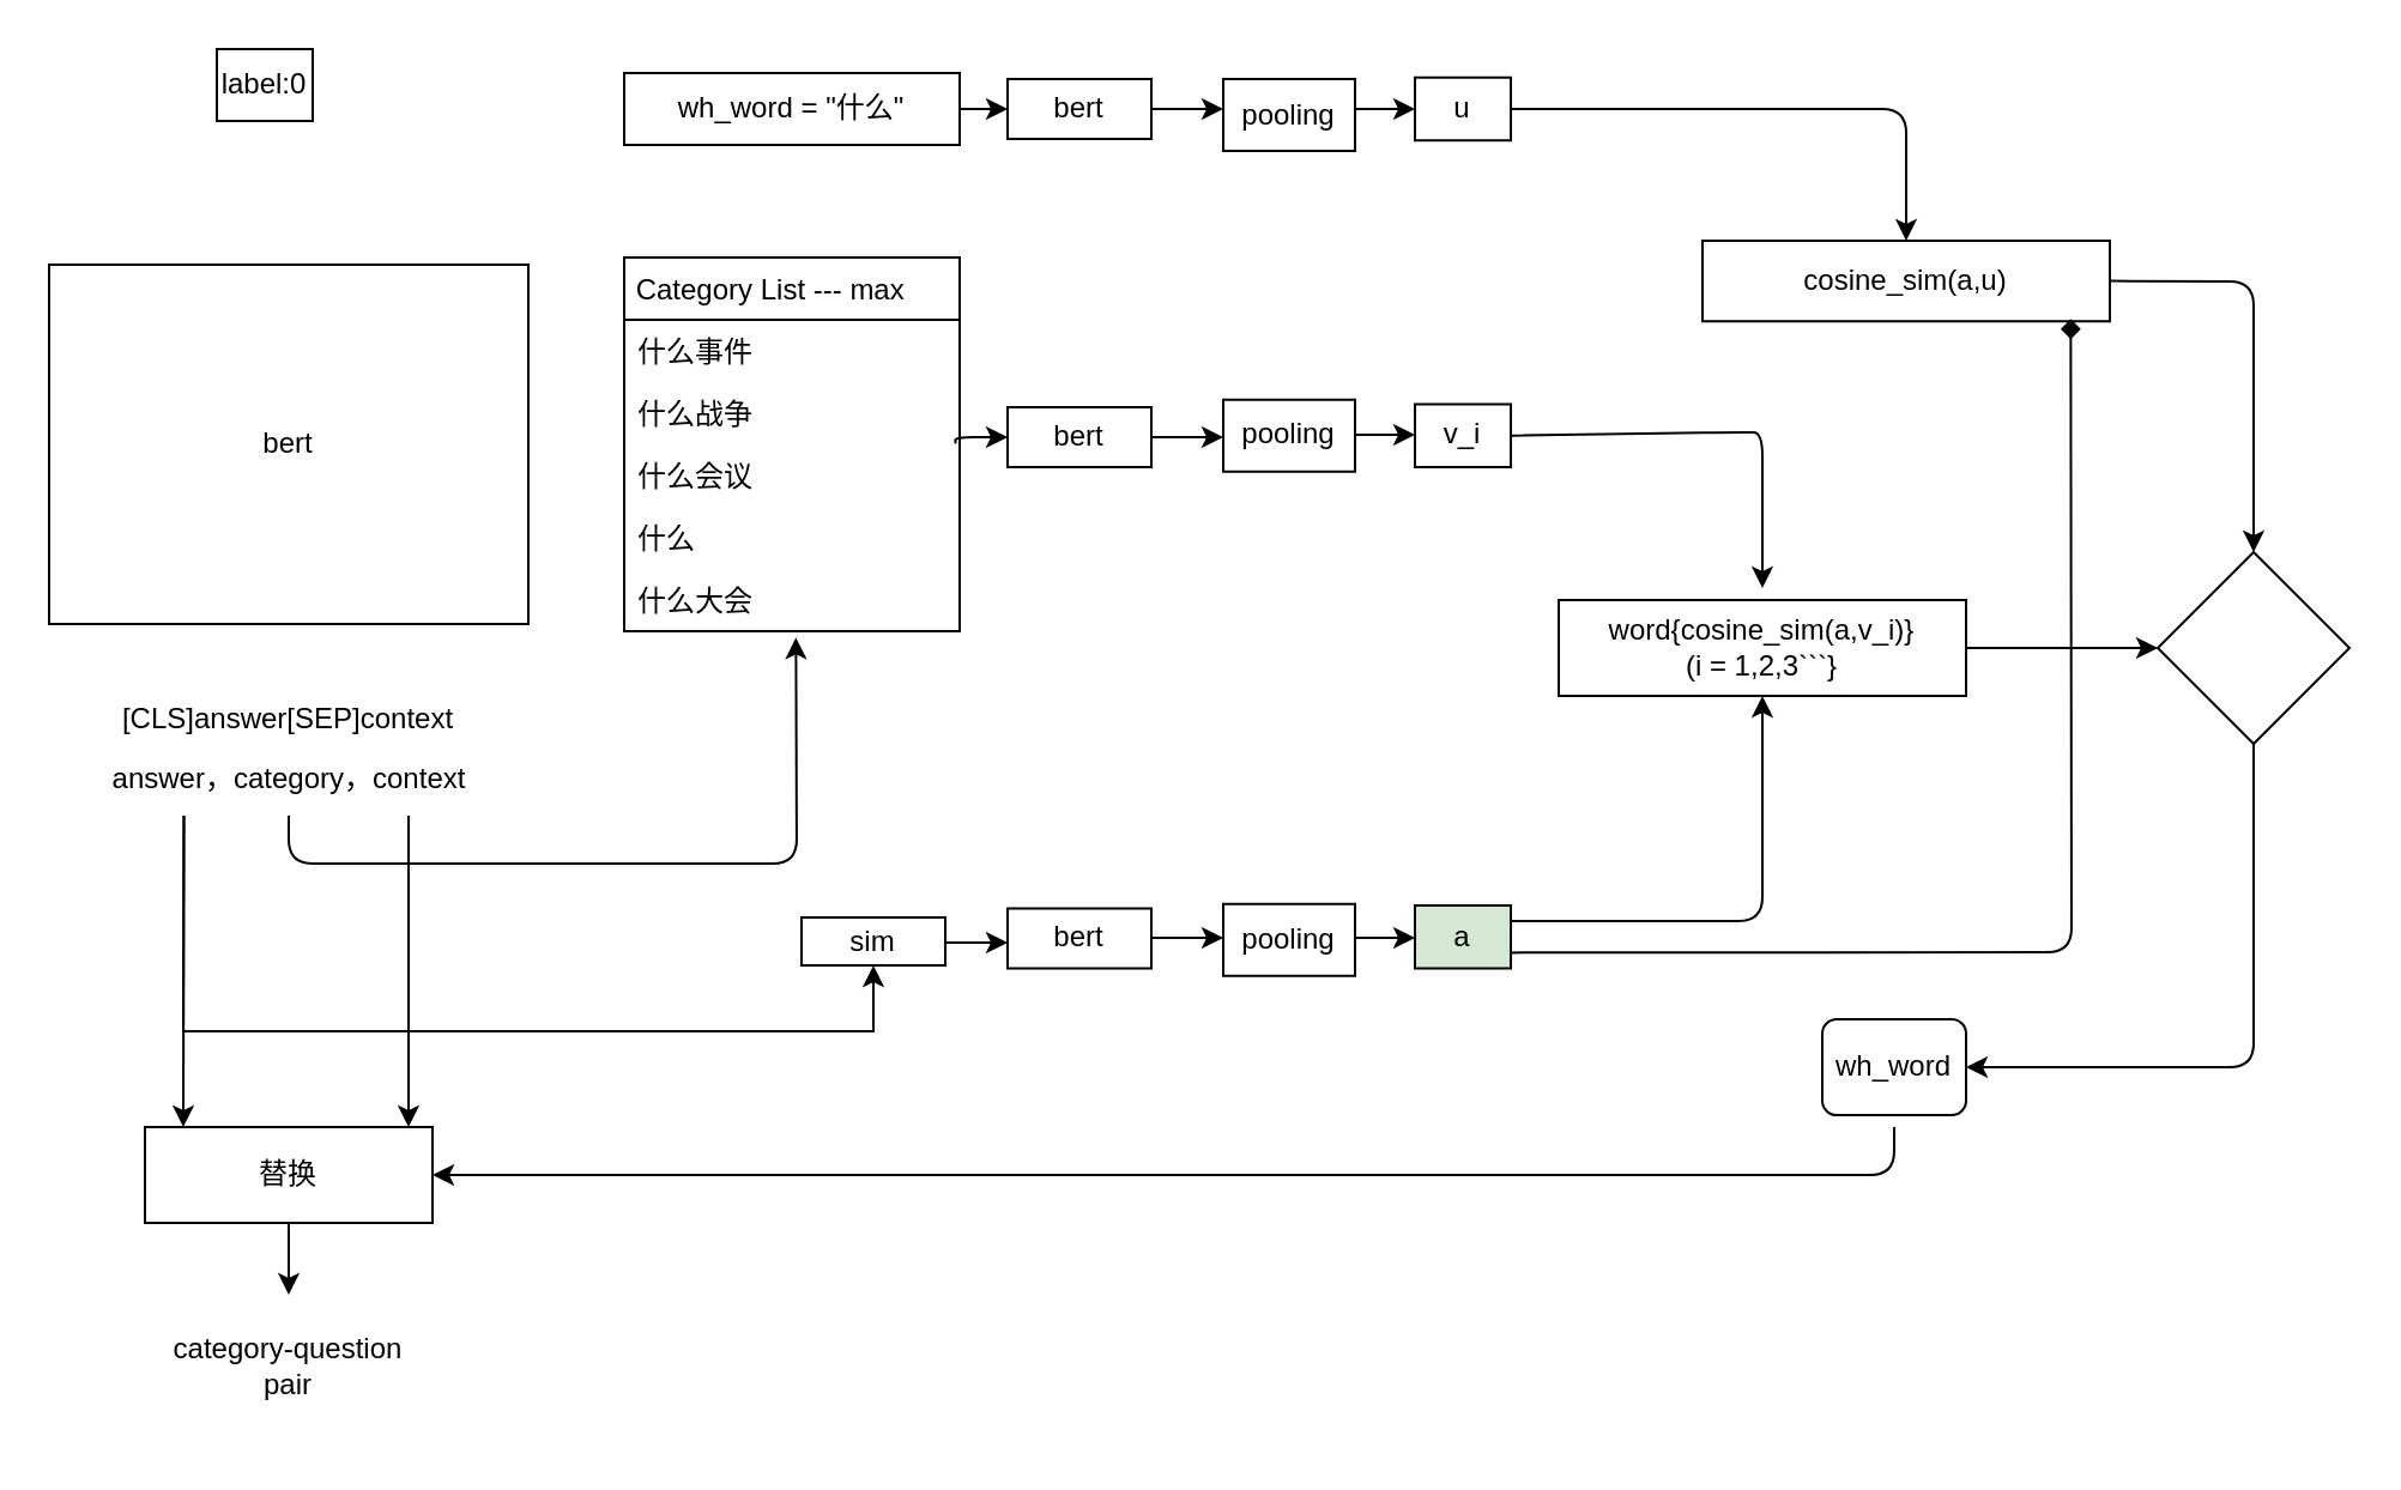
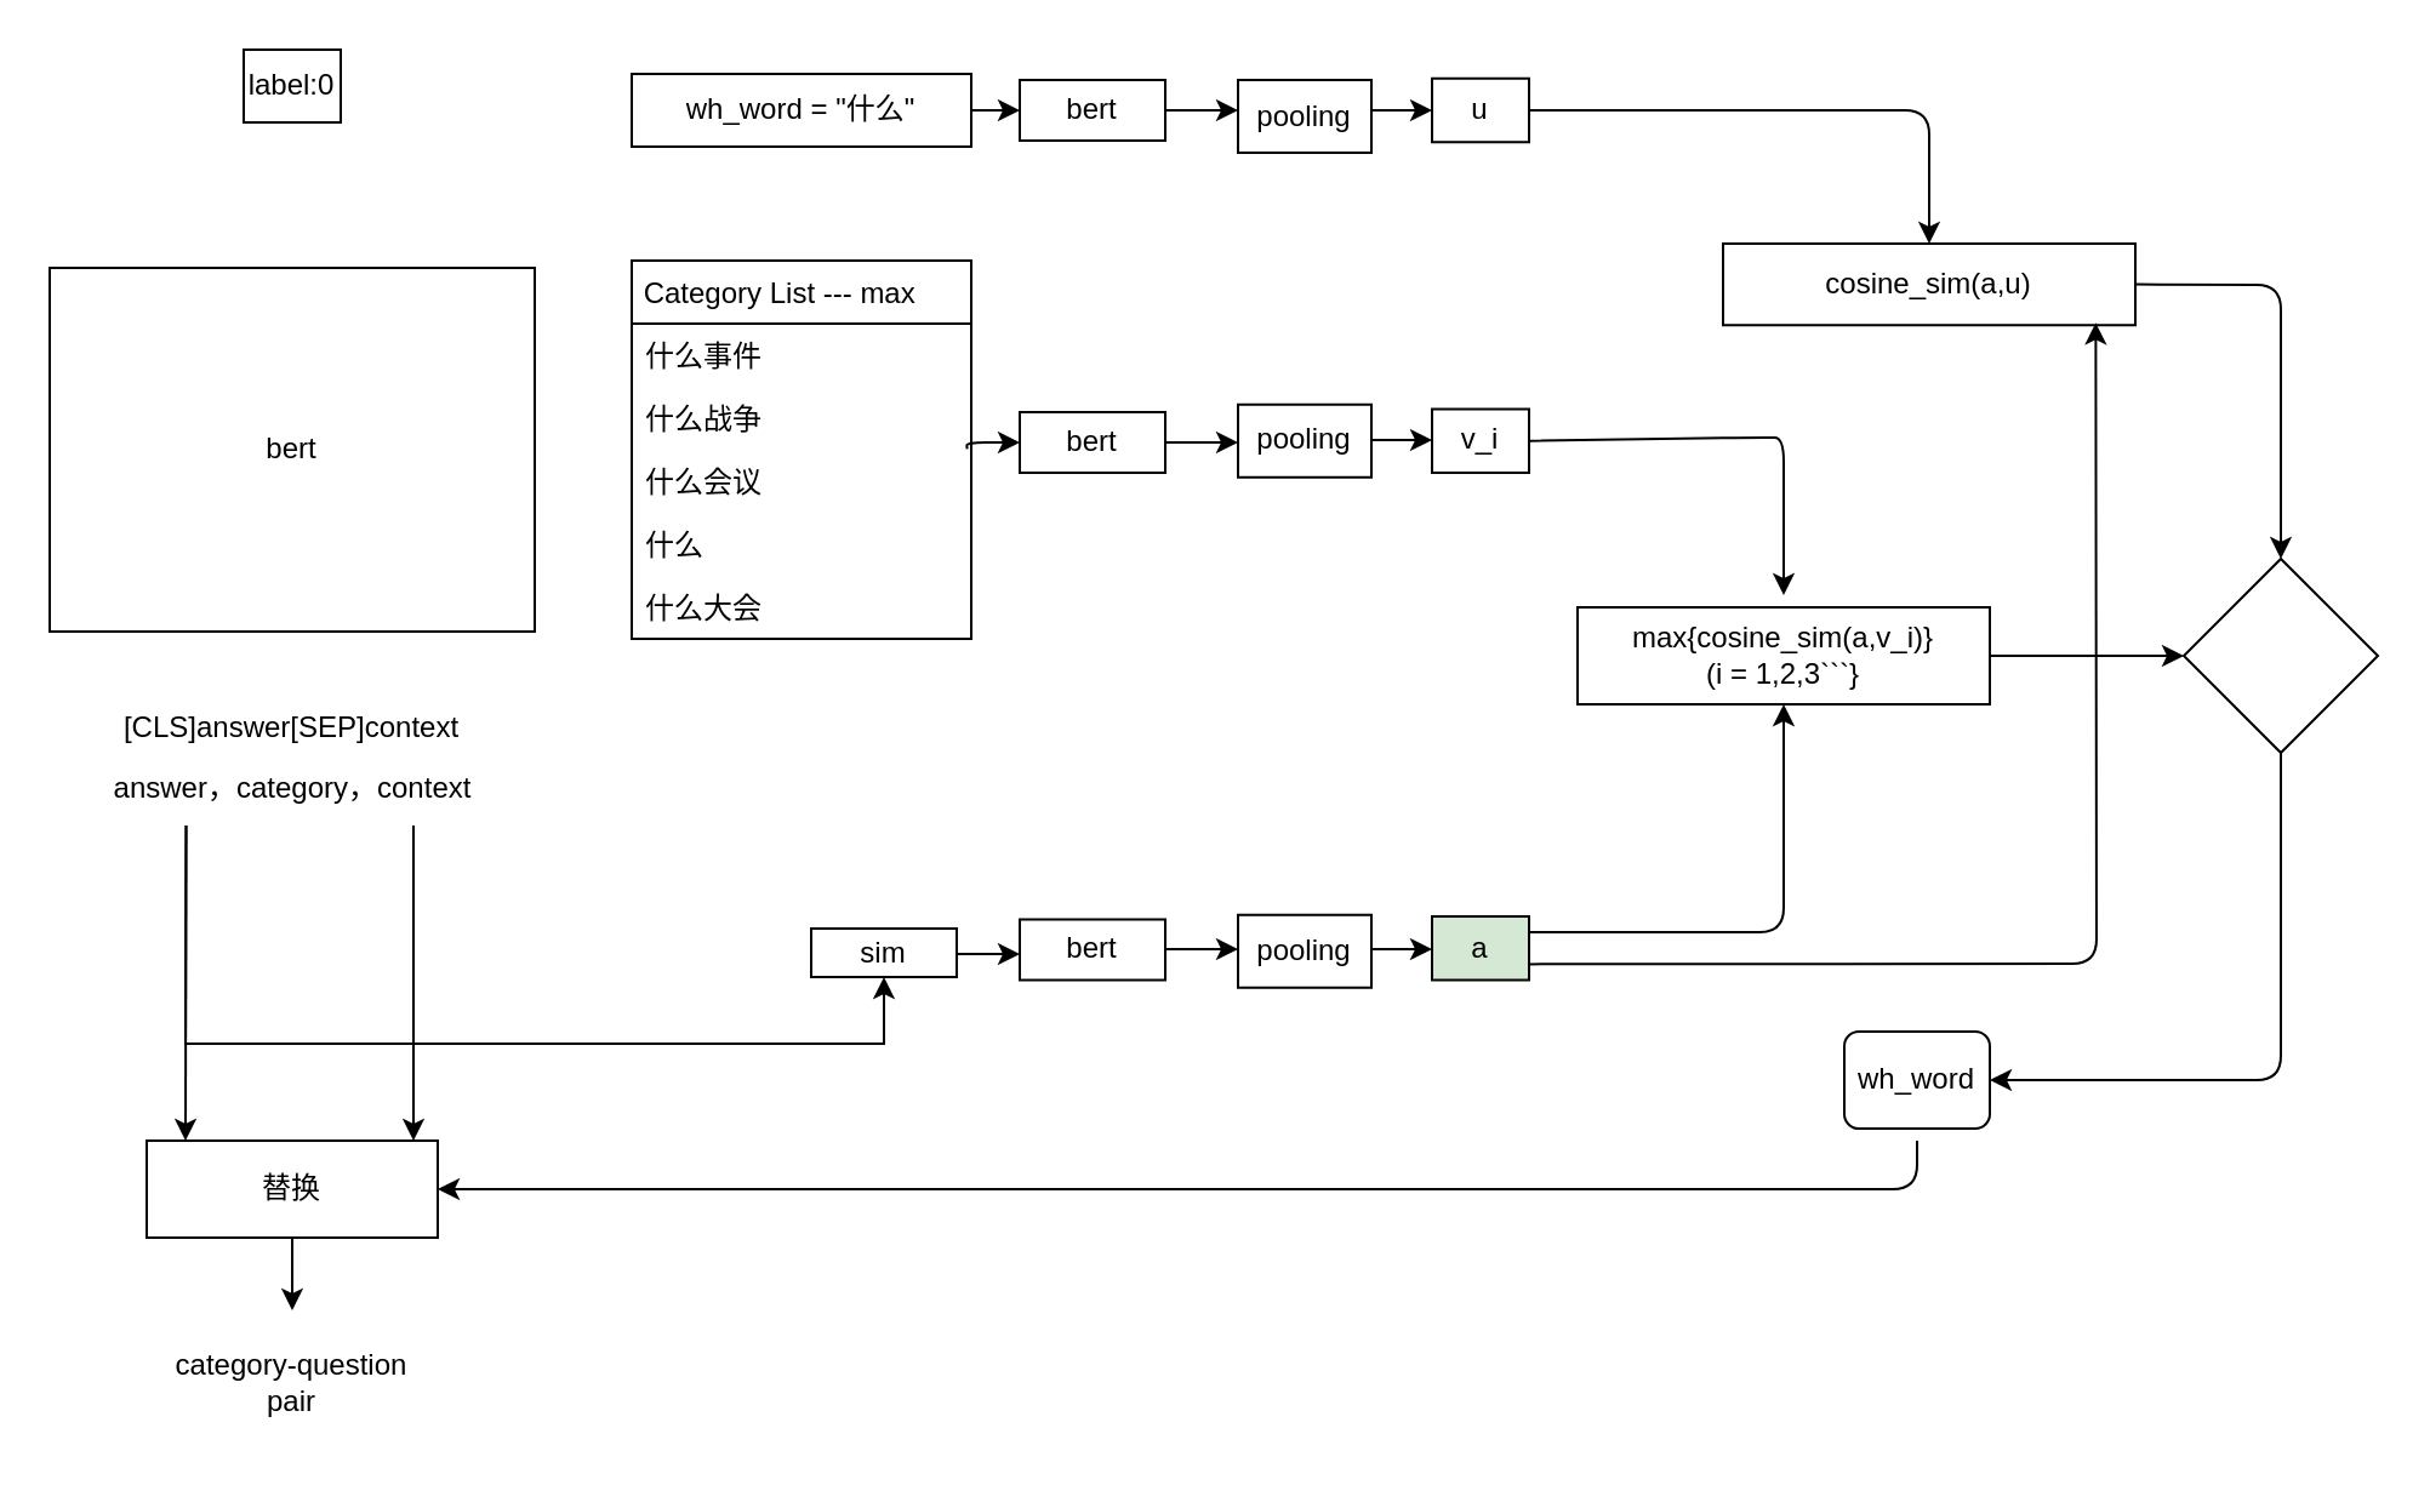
  <mxCell id="0" />
  <mxCell id="1" parent="0" />
- <mxCell id="2" value="label:0" style="rounded=0;whiteSpace=wrap;html=1;" vertex="1" parent="1"><mxGeometry x="90" y="20" width="40" height="30" as="geometry" /></mxCell>
+ <mxCell id="2" value="label:0" style="rounded=0;whiteSpace=wrap;html=1;" vertex="1" parent="1"><mxGeometry x="100" y="20" width="40" height="30" as="geometry" /></mxCell>
  <mxCell id="3" value="bert" style="rounded=0;whiteSpace=wrap;html=1;" vertex="1" parent="1"><mxGeometry x="20" y="110" width="200" height="150" as="geometry" /></mxCell>
  <mxCell id="4" value="wh_word = &quot;什么&quot;" style="rounded=0;whiteSpace=wrap;html=1;" vertex="1" parent="1"><mxGeometry x="260" y="30" width="140" height="30" as="geometry" /></mxCell>
  <mxCell id="5" value="[CLS]answer[SEP]context" style="text;html=1;strokeColor=none;fillColor=none;align=center;verticalAlign=middle;whiteSpace=wrap;rounded=0;" vertex="1" parent="1"><mxGeometry x="100" y="290" width="40" height="20" as="geometry" /></mxCell>
  <mxCell id="6" value="answer，category，context" style="text;html=1;strokeColor=none;fillColor=none;align=center;verticalAlign=middle;whiteSpace=wrap;rounded=0;" vertex="1" parent="1"><mxGeometry x="32.5" y="310" width="175" height="30" as="geometry" /></mxCell>
  <mxCell id="7" value=" Category List --- max" style="swimlane;fontStyle=0;childLayout=stackLayout;horizontal=1;startSize=26;horizontalStack=0;resizeParent=1;resizeParentMax=0;resizeLast=0;collapsible=1;marginBottom=0;align=left;" vertex="1" parent="1"><mxGeometry x="260" y="107" width="140" height="156" as="geometry"><mxRectangle x="344" y="264" width="150" height="26" as="alternateBounds" /></mxGeometry></mxCell>
  <mxCell id="8" value="什么事件" style="text;strokeColor=none;fillColor=none;align=left;verticalAlign=top;spacingLeft=4;spacingRight=4;overflow=hidden;rotatable=0;points=[[0,0.5],[1,0.5]];portConstraint=eastwest;" vertex="1" parent="7"><mxGeometry y="26" width="140" height="26" as="geometry" /></mxCell>
  <mxCell id="9" value="什么战争" style="text;strokeColor=none;fillColor=none;align=left;verticalAlign=top;spacingLeft=4;spacingRight=4;overflow=hidden;rotatable=0;points=[[0,0.5],[1,0.5]];portConstraint=eastwest;" vertex="1" parent="7"><mxGeometry y="52" width="140" height="26" as="geometry" /></mxCell>
  <mxCell id="10" value="什么会议" style="text;strokeColor=none;fillColor=none;align=left;verticalAlign=top;spacingLeft=4;spacingRight=4;overflow=hidden;rotatable=0;points=[[0,0.5],[1,0.5]];portConstraint=eastwest;" vertex="1" parent="7"><mxGeometry y="78" width="140" height="26" as="geometry" /></mxCell>
  <mxCell id="11" value="什么" style="text;fillColor=none;align=left;verticalAlign=top;spacingLeft=4;spacingRight=4;overflow=hidden;rotatable=0;points=[[0,0.5],[1,0.5]];portConstraint=eastwest;labelBorderColor=none;" vertex="1" parent="7"><mxGeometry y="104" width="140" height="26" as="geometry" /></mxCell>
  <mxCell id="12" value="什么大会" style="text;strokeColor=none;fillColor=none;align=left;verticalAlign=top;spacingLeft=4;spacingRight=4;overflow=hidden;rotatable=0;points=[[0,0.5],[1,0.5]];portConstraint=eastwest;" vertex="1" parent="7"><mxGeometry y="130" width="140" height="26" as="geometry" /></mxCell>
  <mxCell id="13" value="" style="edgeStyle=elbowEdgeStyle;rounded=0;orthogonalLoop=1;jettySize=auto;elbow=vertical;html=1;" edge="1" parent="1" source="14" target="26"><mxGeometry relative="1" as="geometry" /></mxCell>
  <mxCell id="14" value="sim" style="text;html=1;fillColor=none;align=center;verticalAlign=middle;whiteSpace=wrap;rounded=0;strokeColor=#000000;" vertex="1" parent="1"><mxGeometry x="334" y="382.5" width="60" height="20" as="geometry" /></mxCell>
  <mxCell id="15" value="" style="endArrow=classic;html=1;exitX=0.25;exitY=1;exitDx=0;exitDy=0;entryX=0.5;entryY=1;entryDx=0;entryDy=0;rounded=0;" edge="1" parent="1" source="6" target="14"><mxGeometry width="50" height="50" relative="1" as="geometry"><mxPoint x="330" y="250" as="sourcePoint" /><mxPoint x="380" y="200" as="targetPoint" /><Array as="points"><mxPoint x="76" y="430" /><mxPoint x="364" y="430" /></Array></mxGeometry></mxCell>
- <mxCell id="16" value="" style="endArrow=classic;html=1;exitX=0.5;exitY=1;exitDx=0;exitDy=0;entryX=0.512;entryY=1.103;entryDx=0;entryDy=0;entryPerimeter=0;" edge="1" parent="1" source="6" target="12"><mxGeometry width="50" height="50" relative="1" as="geometry"><mxPoint x="330" y="260" as="sourcePoint" /><mxPoint x="380" y="210" as="targetPoint" /><Array as="points"><mxPoint x="120" y="360" /><mxPoint x="240" y="360" /><mxPoint x="332" y="360" /></Array></mxGeometry></mxCell>
  <mxCell id="17" value="wh_word" style="rounded=1;whiteSpace=wrap;html=1;strokeColor=#000000;align=center;" vertex="1" parent="1"><mxGeometry x="760" y="425" width="60" height="40" as="geometry" /></mxCell>
  <mxCell id="18" value="" style="endArrow=classic;html=1;" edge="1" parent="1"><mxGeometry width="50" height="50" relative="1" as="geometry"><mxPoint x="170" y="340" as="sourcePoint" /><mxPoint x="170" y="470" as="targetPoint" /></mxGeometry></mxCell>
  <mxCell id="19" value="" style="endArrow=classic;html=1;exitX=0.25;exitY=1;exitDx=0;exitDy=0;" edge="1" parent="1" source="6"><mxGeometry width="50" height="50" relative="1" as="geometry"><mxPoint x="350" y="360" as="sourcePoint" /><mxPoint x="76" y="470" as="targetPoint" /></mxGeometry></mxCell>
  <mxCell id="20" value="替换" style="rounded=0;whiteSpace=wrap;html=1;strokeColor=#000000;align=center;" vertex="1" parent="1"><mxGeometry x="60" y="470" width="120" height="40" as="geometry" /></mxCell>
  <mxCell id="21" value="" style="endArrow=classic;html=1;exitX=0.5;exitY=1;exitDx=0;exitDy=0;" edge="1" parent="1" source="20"><mxGeometry width="50" height="50" relative="1" as="geometry"><mxPoint x="350" y="460" as="sourcePoint" /><mxPoint x="120" y="540" as="targetPoint" /></mxGeometry></mxCell>
  <mxCell id="22" value="category-question pair" style="rounded=1;whiteSpace=wrap;html=1;align=center;strokeColor=none;" vertex="1" parent="1"><mxGeometry x="60" y="540" width="120" height="60" as="geometry" /></mxCell>
  <mxCell id="23" value="" style="edgeStyle=elbowEdgeStyle;rounded=0;orthogonalLoop=1;jettySize=auto;elbow=vertical;html=1;" edge="1" parent="1" source="24" target="45"><mxGeometry relative="1" as="geometry" /></mxCell>
- <mxCell id="24" value="word{cosine_sim(a,v_i)}&lt;br&gt;(i = 1,2,3```}" style="rounded=0;whiteSpace=wrap;html=1;align=center;" vertex="1" parent="1"><mxGeometry x="650" y="250" width="170" height="40" as="geometry" /></mxCell>
+ <mxCell id="24" value="max{cosine_sim(a,v_i)}&lt;br&gt;(i = 1,2,3```}" style="rounded=0;whiteSpace=wrap;html=1;align=center;" vertex="1" parent="1"><mxGeometry x="650" y="250" width="170" height="40" as="geometry" /></mxCell>
  <mxCell id="25" value="" style="edgeStyle=elbowEdgeStyle;rounded=0;orthogonalLoop=1;jettySize=auto;elbow=vertical;html=1;" edge="1" parent="1" source="26" target="28"><mxGeometry relative="1" as="geometry" /></mxCell>
  <mxCell id="26" value="bert" style="rounded=0;whiteSpace=wrap;html=1;strokeColor=#000000;align=center;" vertex="1" parent="1"><mxGeometry x="420" y="378.75" width="60" height="25" as="geometry" /></mxCell>
  <mxCell id="27" value="" style="edgeStyle=elbowEdgeStyle;rounded=0;orthogonalLoop=1;jettySize=auto;elbow=vertical;html=1;" edge="1" parent="1" source="28" target="29"><mxGeometry relative="1" as="geometry" /></mxCell>
  <mxCell id="28" value="pooling" style="whiteSpace=wrap;html=1;rounded=0;" vertex="1" parent="1"><mxGeometry x="510" y="376.88" width="55" height="30" as="geometry" /></mxCell>
  <mxCell id="29" value="a" style="whiteSpace=wrap;html=1;rounded=0;fillColor=#d5e8d4;" vertex="1" parent="1"><mxGeometry x="590" y="377.5" width="40" height="26.25" as="geometry" /></mxCell>
  <mxCell id="30" value="" style="edgeStyle=elbowEdgeStyle;rounded=0;orthogonalLoop=1;jettySize=auto;elbow=vertical;html=1;" edge="1" parent="1" source="31" target="33"><mxGeometry relative="1" as="geometry" /></mxCell>
  <mxCell id="31" value="bert" style="rounded=0;whiteSpace=wrap;html=1;strokeColor=#000000;align=center;" vertex="1" parent="1"><mxGeometry x="420" y="169.5" width="60" height="25" as="geometry" /></mxCell>
  <mxCell id="32" value="" style="edgeStyle=elbowEdgeStyle;rounded=0;orthogonalLoop=1;jettySize=auto;elbow=vertical;html=1;" edge="1" parent="1" source="33" target="34"><mxGeometry relative="1" as="geometry" /></mxCell>
  <mxCell id="33" value="pooling" style="whiteSpace=wrap;html=1;rounded=0;" vertex="1" parent="1"><mxGeometry x="510" y="166.38" width="55" height="30" as="geometry" /></mxCell>
  <mxCell id="34" value="v_i" style="whiteSpace=wrap;html=1;rounded=0;" vertex="1" parent="1"><mxGeometry x="590" y="168.25" width="40" height="26.25" as="geometry" /></mxCell>
  <mxCell id="35" value="" style="edgeStyle=elbowEdgeStyle;rounded=0;orthogonalLoop=1;jettySize=auto;elbow=vertical;html=1;" edge="1" parent="1" source="36" target="38"><mxGeometry relative="1" as="geometry" /></mxCell>
  <mxCell id="36" value="bert" style="rounded=0;whiteSpace=wrap;html=1;strokeColor=#000000;align=center;" vertex="1" parent="1"><mxGeometry x="420" y="32.5" width="60" height="25" as="geometry" /></mxCell>
  <mxCell id="37" value="" style="edgeStyle=elbowEdgeStyle;rounded=0;orthogonalLoop=1;jettySize=auto;elbow=vertical;html=1;" edge="1" parent="1" source="38" target="39"><mxGeometry relative="1" as="geometry" /></mxCell>
  <mxCell id="38" value="pooling" style="whiteSpace=wrap;html=1;rounded=0;" vertex="1" parent="1"><mxGeometry x="510" y="32.5" width="55" height="30" as="geometry" /></mxCell>
  <mxCell id="39" value="u" style="whiteSpace=wrap;html=1;rounded=0;" vertex="1" parent="1"><mxGeometry x="590" y="31.87" width="40" height="26.25" as="geometry" /></mxCell>
  <mxCell id="40" value="cosine_sim(a,u)" style="rounded=0;whiteSpace=wrap;html=1;align=center;" vertex="1" parent="1"><mxGeometry x="710" y="100" width="170" height="33.62" as="geometry" /></mxCell>
  <mxCell id="41" value="" style="endArrow=classic;html=1;exitX=1;exitY=0.25;exitDx=0;exitDy=0;entryX=0.5;entryY=1;entryDx=0;entryDy=0;" edge="1" parent="1" source="29" target="24"><mxGeometry width="50" height="50" relative="1" as="geometry"><mxPoint x="700" y="260" as="sourcePoint" /><mxPoint x="750" y="210" as="targetPoint" /><Array as="points"><mxPoint x="735" y="384" /></Array></mxGeometry></mxCell>
- <mxCell id="42" value="" style="endArrow=diamond;html=1;exitX=1;exitY=0.75;exitDx=0;exitDy=0;entryX=0.904;entryY=0.972;entryDx=0;entryDy=0;entryPerimeter=0;" edge="1" parent="1" source="29" target="40"><mxGeometry width="50" height="50" relative="1" as="geometry"><mxPoint x="700" y="260" as="sourcePoint" /><mxPoint x="750" y="210" as="targetPoint" /><Array as="points"><mxPoint x="864" y="397" /></Array></mxGeometry></mxCell>
+ <mxCell id="42" value="" style="endArrow=classic;html=1;exitX=1;exitY=0.75;exitDx=0;exitDy=0;entryX=0.904;entryY=0.972;entryDx=0;entryDy=0;entryPerimeter=0;" edge="1" parent="1" source="29" target="40"><mxGeometry width="50" height="50" relative="1" as="geometry"><mxPoint x="700" y="260" as="sourcePoint" /><mxPoint x="750" y="210" as="targetPoint" /><Array as="points"><mxPoint x="864" y="397" /></Array></mxGeometry></mxCell>
  <mxCell id="43" value="" style="endArrow=classic;html=1;exitX=1;exitY=0.5;exitDx=0;exitDy=0;" edge="1" parent="1" source="34"><mxGeometry width="50" height="50" relative="1" as="geometry"><mxPoint x="700" y="260" as="sourcePoint" /><mxPoint x="735" y="245" as="targetPoint" /><Array as="points"><mxPoint x="720" y="180" /><mxPoint x="735" y="180" /></Array></mxGeometry></mxCell>
  <mxCell id="44" value="" style="endArrow=classic;html=1;exitX=1;exitY=0.5;exitDx=0;exitDy=0;entryX=0.5;entryY=0;entryDx=0;entryDy=0;" edge="1" parent="1" source="39" target="40"><mxGeometry width="50" height="50" relative="1" as="geometry"><mxPoint x="700" y="260" as="sourcePoint" /><mxPoint x="750" y="210" as="targetPoint" /><Array as="points"><mxPoint x="795" y="45" /></Array></mxGeometry></mxCell>
  <mxCell id="45" value="" style="rhombus;whiteSpace=wrap;html=1;rounded=0;" vertex="1" parent="1"><mxGeometry x="900" y="230" width="80" height="80" as="geometry" /></mxCell>
  <mxCell id="46" value="" style="endArrow=classic;html=1;exitX=1;exitY=0.5;exitDx=0;exitDy=0;entryX=0.5;entryY=0;entryDx=0;entryDy=0;" edge="1" parent="1" source="40" target="45"><mxGeometry width="50" height="50" relative="1" as="geometry"><mxPoint x="700" y="360" as="sourcePoint" /><mxPoint x="750" y="310" as="targetPoint" /><Array as="points"><mxPoint x="940" y="117" /></Array></mxGeometry></mxCell>
  <mxCell id="47" value="" style="endArrow=classic;html=1;exitX=0.5;exitY=1;exitDx=0;exitDy=0;entryX=1;entryY=0.5;entryDx=0;entryDy=0;" edge="1" parent="1" source="45" target="17"><mxGeometry width="50" height="50" relative="1" as="geometry"><mxPoint x="700" y="360" as="sourcePoint" /><mxPoint x="750" y="310" as="targetPoint" /><Array as="points"><mxPoint x="940" y="445" /></Array></mxGeometry></mxCell>
  <mxCell id="48" value="" style="endArrow=classic;html=1;entryX=0;entryY=0.5;entryDx=0;entryDy=0;exitX=0.988;exitY=-0.013;exitDx=0;exitDy=0;exitPerimeter=0;" edge="1" parent="1" source="10" target="31"><mxGeometry width="50" height="50" relative="1" as="geometry"><mxPoint x="660" y="360" as="sourcePoint" /><mxPoint x="710" y="310" as="targetPoint" /><Array as="points"><mxPoint x="398" y="182" /></Array></mxGeometry></mxCell>
  <mxCell id="49" value="" style="endArrow=classic;html=1;" edge="1" parent="1"><mxGeometry width="50" height="50" relative="1" as="geometry"><mxPoint x="790" y="470" as="sourcePoint" /><mxPoint x="180" y="490" as="targetPoint" /><Array as="points"><mxPoint x="790" y="490" /></Array></mxGeometry></mxCell>
  <mxCell id="50" value="" style="endArrow=classic;html=1;exitX=1;exitY=0.5;exitDx=0;exitDy=0;" edge="1" parent="1" source="4"><mxGeometry width="50" height="50" relative="1" as="geometry"><mxPoint x="410" y="60" as="sourcePoint" /><mxPoint x="420" y="45" as="targetPoint" /></mxGeometry></mxCell>
